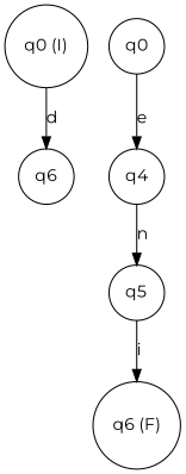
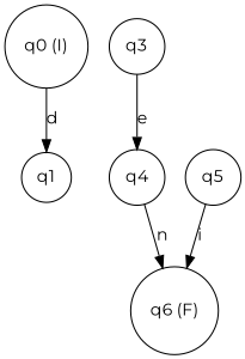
  digraph {
    fontname=Montserrat
    rankdir=TB
    node [fontname=Montserrat shape=circle]
    edge [fontname=Montserrat]
    n1 [label="q0 (I)"]
-   n2 [label=q6]
-   n3 [label=q0]
+   n2 [label=q1]
+   n3 [label=q3]
    n4 [label=q4]
    n5 [label=q5]
    n6 [label="q6 (F)"]
    n1 -> n2 [label=d]
    n3 -> n4 [label=e]
-   n4 -> n5 [label=n]
+   n4 -> n6 [label=n]
    n5 -> n6 [label=i]
  }
